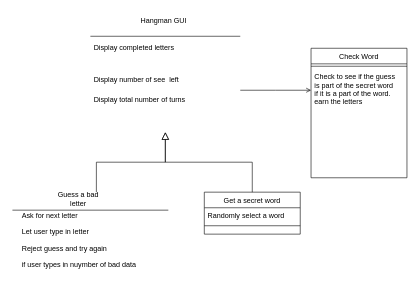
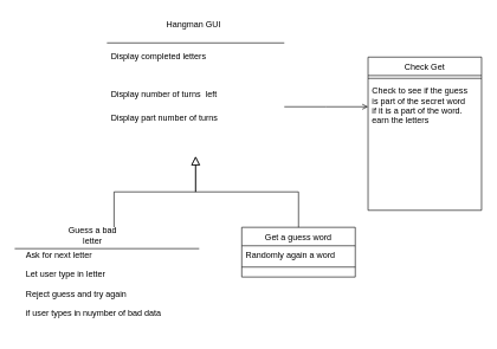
  <mxCell id="0" />
  <mxCell id="1" parent="0" />
  <mxCell id="2" value="Display completed letters" style="text;align=left;verticalAlign=top;spacingLeft=4;spacingRight=4;overflow=hidden;rotatable=0;points=[[0,0.5],[1,0.5]];portConstraint=eastwest;" vertex="1" parent="1"><mxGeometry x="150" y="66" width="250" height="26" as="geometry" /></mxCell>
- <mxCell id="3" value="Display number of see  left" style="text;align=left;verticalAlign=top;spacingLeft=4;spacingRight=4;overflow=hidden;rotatable=0;points=[[0,0.5],[1,0.5]];portConstraint=eastwest;rounded=0;shadow=0;html=0;" vertex="1" parent="1"><mxGeometry x="150" y="118" width="250" height="26" as="geometry" /></mxCell>
+ <mxCell id="3" value="Display number of turns  left" style="text;align=left;verticalAlign=top;spacingLeft=4;spacingRight=4;overflow=hidden;rotatable=0;points=[[0,0.5],[1,0.5]];portConstraint=eastwest;rounded=0;shadow=0;html=0;" vertex="1" parent="1"><mxGeometry x="150" y="118" width="250" height="26" as="geometry" /></mxCell>
  <mxCell id="4" value="" style="line;html=1;strokeWidth=1;align=left;verticalAlign=middle;spacingTop=-1;spacingLeft=3;spacingRight=3;rotatable=0;labelPosition=right;points=[];portConstraint=eastwest;" vertex="1" parent="1"><mxGeometry x="150" y="40" width="250" height="40" as="geometry" /></mxCell>
- <mxCell id="5" value="Display total number of turns" style="text;align=left;verticalAlign=top;spacingLeft=4;spacingRight=4;overflow=hidden;rotatable=0;points=[[0,0.5],[1,0.5]];portConstraint=eastwest;" vertex="1" parent="1"><mxGeometry x="150" y="152" width="250" height="26" as="geometry" /></mxCell>
+ <mxCell id="5" value="Display part number of turns" style="text;align=left;verticalAlign=top;spacingLeft=4;spacingRight=4;overflow=hidden;rotatable=0;points=[[0,0.5],[1,0.5]];portConstraint=eastwest;" vertex="1" parent="1"><mxGeometry x="150" y="152" width="250" height="26" as="geometry" /></mxCell>
  <mxCell id="6" value="Ask for next letter " style="text;align=left;verticalAlign=top;spacingLeft=4;spacingRight=4;overflow=hidden;rotatable=0;points=[[0,0.5],[1,0.5]];portConstraint=eastwest;" vertex="1" parent="1"><mxGeometry x="30" y="346" width="260" height="26" as="geometry" /></mxCell>
  <mxCell id="7" value="Let user type in letter&#10;&#10;Reject guess and try again&#10;&#10;if user types in nuymber of bad data" style="text;align=left;verticalAlign=top;spacingLeft=4;spacingRight=4;overflow=hidden;rotatable=0;points=[[0,0.5],[1,0.5]];portConstraint=eastwest;rounded=0;shadow=0;html=0;" vertex="1" parent="1"><mxGeometry x="30" y="372" width="260" height="98" as="geometry" /></mxCell>
  <mxCell id="8" value="" style="line;html=1;strokeWidth=1;align=left;verticalAlign=middle;spacingTop=-1;spacingLeft=3;spacingRight=3;rotatable=0;labelPosition=right;points=[];portConstraint=eastwest;" vertex="1" parent="1"><mxGeometry x="20" y="346" width="260" height="8" as="geometry" /></mxCell>
  <mxCell id="9" value="" style="endArrow=block;endSize=10;endFill=0;shadow=0;strokeWidth=1;rounded=0;edgeStyle=elbowEdgeStyle;elbow=vertical;" edge="1" parent="1"><mxGeometry width="160" relative="1" as="geometry"><mxPoint x="160" y="320" as="sourcePoint" /><mxPoint x="275" y="220" as="targetPoint" /></mxGeometry></mxCell>
- <mxCell id="10" value="Get a secret word" style="swimlane;fontStyle=0;align=center;verticalAlign=top;childLayout=stackLayout;horizontal=1;startSize=26;horizontalStack=0;resizeParent=1;resizeLast=0;collapsible=1;marginBottom=0;rounded=0;shadow=0;strokeWidth=1;" vertex="1" parent="1"><mxGeometry x="340" y="320" width="160" height="70" as="geometry"><mxRectangle x="340" y="380" width="170" height="26" as="alternateBounds" /></mxGeometry></mxCell>
- <mxCell id="11" value="Randomly select a word" style="text;align=left;verticalAlign=top;spacingLeft=4;spacingRight=4;overflow=hidden;rotatable=0;points=[[0,0.5],[1,0.5]];portConstraint=eastwest;" vertex="1" parent="10"><mxGeometry y="26" width="160" height="26" as="geometry" /></mxCell>
+ <mxCell id="10" value="Get a guess word" style="swimlane;fontStyle=0;align=center;verticalAlign=top;childLayout=stackLayout;horizontal=1;startSize=26;horizontalStack=0;resizeParent=1;resizeLast=0;collapsible=1;marginBottom=0;rounded=0;shadow=0;strokeWidth=1;" vertex="1" parent="1"><mxGeometry x="340" y="320" width="160" height="70" as="geometry"><mxRectangle x="340" y="380" width="170" height="26" as="alternateBounds" /></mxGeometry></mxCell>
+ <mxCell id="11" value="Randomly again a word" style="text;align=left;verticalAlign=top;spacingLeft=4;spacingRight=4;overflow=hidden;rotatable=0;points=[[0,0.5],[1,0.5]];portConstraint=eastwest;" vertex="1" parent="10"><mxGeometry y="26" width="160" height="26" as="geometry" /></mxCell>
  <mxCell id="12" value="" style="line;html=1;strokeWidth=1;align=left;verticalAlign=middle;spacingTop=-1;spacingLeft=3;spacingRight=3;rotatable=0;labelPosition=right;points=[];portConstraint=eastwest;" vertex="1" parent="10"><mxGeometry y="52" width="160" height="8" as="geometry" /></mxCell>
  <mxCell id="13" value="" style="endArrow=block;endSize=10;endFill=0;shadow=0;strokeWidth=1;rounded=0;edgeStyle=elbowEdgeStyle;elbow=vertical;" edge="1" parent="1" source="10"><mxGeometry width="160" relative="1" as="geometry"><mxPoint x="220" y="333" as="sourcePoint" /><mxPoint x="275" y="220" as="targetPoint" /></mxGeometry></mxCell>
- <mxCell id="14" value="Check Word" style="swimlane;fontStyle=0;align=center;verticalAlign=top;childLayout=stackLayout;horizontal=1;startSize=26;horizontalStack=0;resizeParent=1;resizeLast=0;collapsible=1;marginBottom=0;rounded=0;shadow=0;strokeWidth=1;" vertex="1" parent="1"><mxGeometry x="518" y="80" width="160" height="216" as="geometry"><mxRectangle x="550" y="140" width="160" height="26" as="alternateBounds" /></mxGeometry></mxCell>
+ <mxCell id="14" value="Check Get" style="swimlane;fontStyle=0;align=center;verticalAlign=top;childLayout=stackLayout;horizontal=1;startSize=26;horizontalStack=0;resizeParent=1;resizeLast=0;collapsible=1;marginBottom=0;rounded=0;shadow=0;strokeWidth=1;" vertex="1" parent="1"><mxGeometry x="518" y="80" width="160" height="216" as="geometry"><mxRectangle x="550" y="140" width="160" height="26" as="alternateBounds" /></mxGeometry></mxCell>
  <mxCell id="15" value="" style="line;html=1;strokeWidth=1;align=left;verticalAlign=middle;spacingTop=-1;spacingLeft=3;spacingRight=3;rotatable=0;labelPosition=right;points=[];portConstraint=eastwest;" vertex="1" parent="14"><mxGeometry y="26" width="160" height="8" as="geometry" /></mxCell>
  <mxCell id="16" value="Check to see if the guess&#10;is part of the secret word&#10;if it is a part of the word. &#10;earn the letters&#10;" style="text;align=left;verticalAlign=top;spacingLeft=4;spacingRight=4;overflow=hidden;rotatable=0;points=[[0,0.5],[1,0.5]];portConstraint=eastwest;" vertex="1" parent="14"><mxGeometry y="34" width="160" height="146" as="geometry" /></mxCell>
  <mxCell id="17" value="" style="endArrow=open;shadow=0;strokeWidth=1;rounded=0;endFill=1;edgeStyle=elbowEdgeStyle;elbow=vertical;" edge="1" parent="1" target="14"><mxGeometry x="0.5" y="41" relative="1" as="geometry"><mxPoint x="400" y="150" as="sourcePoint" /><mxPoint x="550" y="152" as="targetPoint" /><mxPoint x="-40" y="32" as="offset" /></mxGeometry></mxCell>
  <mxCell id="18" value="Hangman GUI" style="text;html=1;strokeColor=none;fillColor=none;align=center;verticalAlign=middle;whiteSpace=wrap;rounded=0;" vertex="1" parent="1"><mxGeometry x="230" y="20" width="85" height="30" as="geometry" /></mxCell>
  <mxCell id="19" value="Guess a bad letter" style="text;html=1;strokeColor=none;fillColor=none;align=center;verticalAlign=middle;whiteSpace=wrap;rounded=0;" vertex="1" parent="1"><mxGeometry x="80" y="316" width="100" height="30" as="geometry" /></mxCell>
